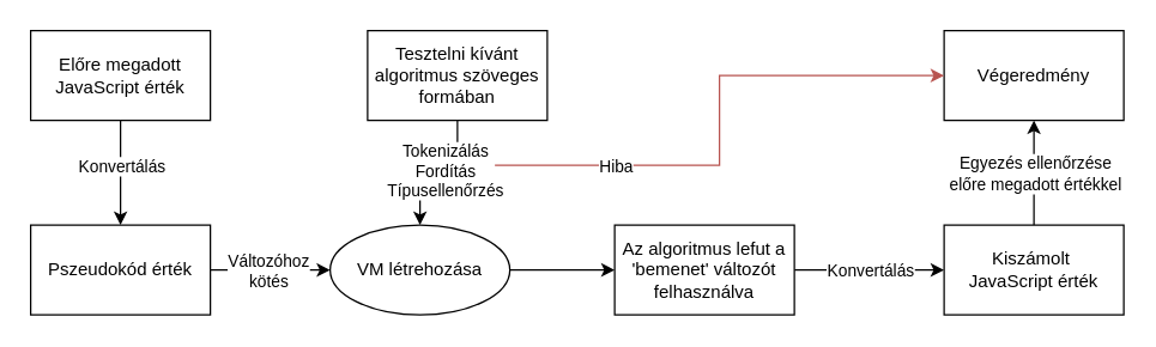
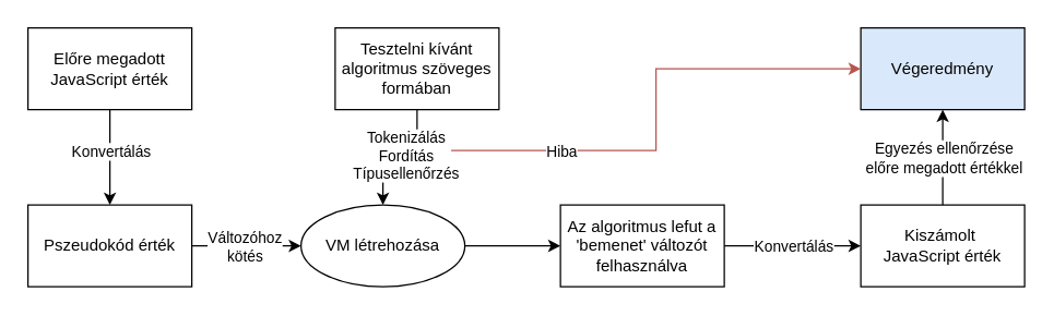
  <mxCell id="0" />
  <mxCell id="1" parent="0" />
  <mxCell id="2" style="edgeStyle=orthogonalEdgeStyle;rounded=0;orthogonalLoop=1;jettySize=auto;html=1;" edge="1" parent="1" source="4" target="7"><mxGeometry relative="1" as="geometry" /></mxCell>
  <mxCell id="3" value="Konvertálás" style="edgeLabel;html=1;align=center;verticalAlign=middle;resizable=0;points=[];" vertex="1" connectable="0" parent="2"><mxGeometry x="0.013" relative="1" as="geometry"><mxPoint y="-5" as="offset" /></mxGeometry></mxCell>
  <mxCell id="4" value="Előre megadott JavaScript érték" style="rounded=0;whiteSpace=wrap;html=1;" vertex="1" parent="1"><mxGeometry x="20" y="20" width="120" height="60" as="geometry" /></mxCell>
  <mxCell id="5" style="edgeStyle=orthogonalEdgeStyle;rounded=0;orthogonalLoop=1;jettySize=auto;html=1;entryX=0;entryY=0.5;entryDx=0;entryDy=0;" edge="1" parent="1" source="7" target="9"><mxGeometry relative="1" as="geometry"><mxPoint x="270" y="180" as="targetPoint" /></mxGeometry></mxCell>
  <mxCell id="6" value="&lt;div&gt;Változóhoz&lt;/div&gt;&lt;div&gt;kötés&lt;/div&gt;" style="edgeLabel;html=1;align=center;verticalAlign=middle;resizable=0;points=[];" vertex="1" connectable="0" parent="5"><mxGeometry x="-0.108" relative="1" as="geometry"><mxPoint x="2" as="offset" /></mxGeometry></mxCell>
  <mxCell id="7" value="Pszeudokód érték" style="rounded=0;whiteSpace=wrap;html=1;" vertex="1" parent="1"><mxGeometry x="20" y="150" width="120" height="60" as="geometry" /></mxCell>
  <mxCell id="8" style="edgeStyle=orthogonalEdgeStyle;rounded=0;orthogonalLoop=1;jettySize=auto;html=1;" edge="1" parent="1" source="9" target="15"><mxGeometry relative="1" as="geometry" /></mxCell>
  <mxCell id="9" value="VM létrehozása" style="ellipse;whiteSpace=wrap;html=1;" vertex="1" parent="1"><mxGeometry x="220" y="150" width="120" height="60" as="geometry" /></mxCell>
  <mxCell id="10" style="edgeStyle=orthogonalEdgeStyle;rounded=0;orthogonalLoop=1;jettySize=auto;html=1;" edge="1" parent="1" source="12" target="9"><mxGeometry relative="1" as="geometry" /></mxCell>
  <mxCell id="11" value="&lt;div&gt;Tokenizálás&lt;/div&gt;&lt;div&gt;Fordítás&lt;/div&gt;&lt;div&gt;Típusellenőrzés&lt;/div&gt;" style="edgeLabel;html=1;align=center;verticalAlign=middle;resizable=0;points=[];" vertex="1" connectable="0" parent="10"><mxGeometry x="-0.068" y="1" relative="1" as="geometry"><mxPoint y="-3" as="offset" /></mxGeometry></mxCell>
  <mxCell id="12" value="Tesztelni kívánt algoritmus szöveges formában" style="rounded=0;whiteSpace=wrap;html=1;" vertex="1" parent="1"><mxGeometry x="245" y="20" width="120" height="60" as="geometry" /></mxCell>
  <mxCell id="13" style="edgeStyle=orthogonalEdgeStyle;rounded=0;orthogonalLoop=1;jettySize=auto;html=1;" edge="1" parent="1" source="15" target="18"><mxGeometry relative="1" as="geometry" /></mxCell>
  <mxCell id="14" value="Konvertálás" style="edgeLabel;html=1;align=center;verticalAlign=middle;resizable=0;points=[];" vertex="1" connectable="0" parent="13"><mxGeometry x="-0.009" relative="1" as="geometry"><mxPoint as="offset" /></mxGeometry></mxCell>
  <mxCell id="15" value="Az algoritmus lefut a 'bemenet' változót felhasználva" style="rounded=0;whiteSpace=wrap;html=1;" vertex="1" parent="1"><mxGeometry x="410" y="150" width="120" height="60" as="geometry" /></mxCell>
  <mxCell id="16" style="edgeStyle=orthogonalEdgeStyle;rounded=0;orthogonalLoop=1;jettySize=auto;html=1;" edge="1" parent="1" source="18" target="19"><mxGeometry relative="1" as="geometry" /></mxCell>
  <mxCell id="17" value="&lt;div&gt;Egyezés ellenőrzése&lt;/div&gt;&lt;div&gt;előre megadott értékkel&lt;/div&gt;" style="edgeLabel;html=1;align=center;verticalAlign=middle;resizable=0;points=[];" vertex="1" connectable="0" parent="16"><mxGeometry x="0.009" relative="1" as="geometry"><mxPoint as="offset" /></mxGeometry></mxCell>
  <mxCell id="18" value="&lt;div&gt;Kiszámolt&amp;nbsp;&lt;/div&gt;&lt;div&gt;JavaScript érték&lt;/div&gt;" style="rounded=0;whiteSpace=wrap;html=1;" vertex="1" parent="1"><mxGeometry x="630" y="150" width="120" height="60" as="geometry" /></mxCell>
- <mxCell id="19" value="Végeredmény" style="rounded=0;whiteSpace=wrap;html=1;" vertex="1" parent="1"><mxGeometry x="630" y="20" width="120" height="60" as="geometry" /></mxCell>
+ <mxCell id="19" value="Végeredmény" style="rounded=0;whiteSpace=wrap;html=1;fillColor=#dae8fc;" vertex="1" parent="1"><mxGeometry x="630" y="20" width="120" height="60" as="geometry" /></mxCell>
  <mxCell id="20" value="" style="endArrow=classic;html=1;rounded=0;entryX=0;entryY=0.5;entryDx=0;entryDy=0;fillColor=#f8cecc;strokeColor=#b85450;" edge="1" parent="1" target="19"><mxGeometry width="50" height="50" relative="1" as="geometry"><mxPoint x="330" y="110" as="sourcePoint" /><mxPoint x="550" y="30" as="targetPoint" /><Array as="points"><mxPoint x="480" y="110" /><mxPoint x="480" y="50" /></Array></mxGeometry></mxCell>
  <mxCell id="21" value="Hiba" style="edgeLabel;html=1;align=center;verticalAlign=middle;resizable=0;points=[];" vertex="1" connectable="0" parent="20"><mxGeometry x="-0.622" relative="1" as="geometry"><mxPoint x="12" as="offset" /></mxGeometry></mxCell>
